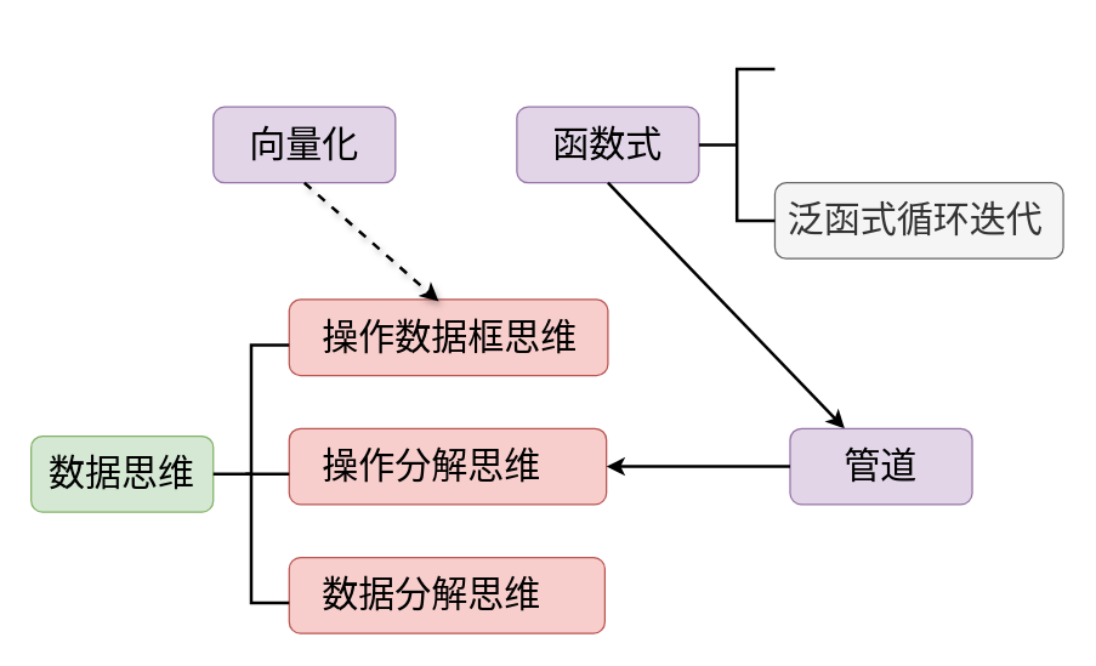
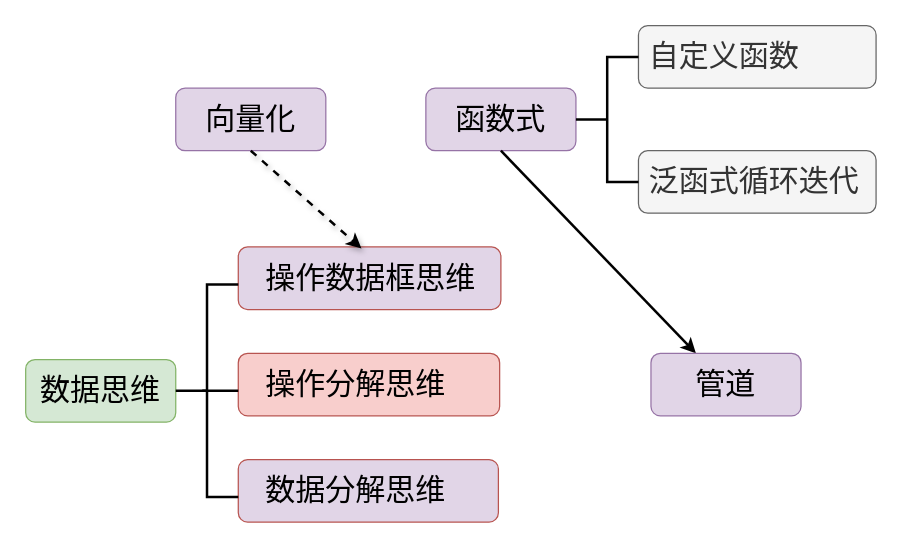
  <mxCell id="0" />
  <mxCell id="1" parent="0" />
  <mxCell id="2" value="&lt;font style=&quot;font-size: 24px&quot;&gt;数据思维&lt;/font&gt;" style="rounded=1;whiteSpace=wrap;html=1;fillColor=#d5e8d4;strokeColor=#82b366;" parent="1" vertex="1"><mxGeometry x="20" y="287" width="120" height="50" as="geometry" /></mxCell>
- <mxCell id="3" value="&lt;font style=&quot;font-size: 24px&quot;&gt;&amp;nbsp; &amp;nbsp;操作数据框思维&lt;/font&gt;" style="rounded=1;whiteSpace=wrap;html=1;fillColor=#f8cecc;strokeColor=#b85450;align=left;" parent="1" vertex="1"><mxGeometry x="190" y="197" width="210" height="50" as="geometry" /></mxCell>
+ <mxCell id="3" value="&lt;font style=&quot;font-size: 24px&quot;&gt;&amp;nbsp; &amp;nbsp;操作数据框思维&lt;/font&gt;" style="rounded=1;whiteSpace=wrap;html=1;fillColor=#e1d5e7;strokeColor=#b85450;align=left;" parent="1" vertex="1"><mxGeometry x="190" y="197" width="210" height="50" as="geometry" /></mxCell>
  <mxCell id="4" value="&lt;font style=&quot;font-size: 24px&quot;&gt;&amp;nbsp; &amp;nbsp;操作分解思维&lt;/font&gt;" style="rounded=1;whiteSpace=wrap;html=1;align=left;fillColor=#f8cecc;strokeColor=#b85450;" parent="1" vertex="1"><mxGeometry x="190" y="282" width="209" height="50" as="geometry" /></mxCell>
- <mxCell id="5" value="&lt;font style=&quot;font-size: 24px&quot;&gt;&amp;nbsp; &amp;nbsp;数据分解思维&lt;/font&gt;" style="rounded=1;whiteSpace=wrap;html=1;align=left;fillColor=#f8cecc;strokeColor=#b85450;" parent="1" vertex="1"><mxGeometry x="190" y="367" width="208" height="50" as="geometry" /></mxCell>
+ <mxCell id="5" value="&lt;font style=&quot;font-size: 24px&quot;&gt;&amp;nbsp; &amp;nbsp;数据分解思维&lt;/font&gt;" style="rounded=1;whiteSpace=wrap;html=1;align=left;fillColor=#e1d5e7;strokeColor=#b85450;" parent="1" vertex="1"><mxGeometry x="190" y="367" width="208" height="50" as="geometry" /></mxCell>
  <mxCell id="6" value="" style="strokeWidth=2;html=1;shape=mxgraph.flowchart.annotation_2;align=left;labelPosition=right;pointerEvents=1;" parent="1" vertex="1"><mxGeometry x="140" y="227" width="50" height="170" as="geometry" /></mxCell>
  <mxCell id="7" value="" style="endArrow=none;html=1;exitX=0.424;exitY=0.5;exitDx=0;exitDy=0;exitPerimeter=0;strokeWidth=2;" parent="1" source="6" edge="1"><mxGeometry width="50" height="50" relative="1" as="geometry"><mxPoint x="330" y="357" as="sourcePoint" /><mxPoint x="190" y="312" as="targetPoint" /></mxGeometry></mxCell>
  <mxCell id="8" value="&lt;font style=&quot;font-size: 24px&quot;&gt;向量化&lt;/font&gt;" style="rounded=1;whiteSpace=wrap;html=1;fillColor=#e1d5e7;strokeColor=#9673a6;" parent="1" vertex="1"><mxGeometry x="140" y="70" width="120" height="50" as="geometry" /></mxCell>
  <mxCell id="9" value="&lt;font style=&quot;font-size: 24px&quot;&gt;&amp;nbsp;泛函式循环迭代&lt;/font&gt;" style="rounded=1;whiteSpace=wrap;html=1;fillColor=#f5f5f5;strokeColor=#666666;fontColor=#333333;align=left;" parent="1" vertex="1"><mxGeometry x="510" y="120" width="190" height="50" as="geometry" /></mxCell>
  <mxCell id="10" value="" style="endArrow=classic;html=1;strokeWidth=2;exitX=0.5;exitY=1;exitDx=0;exitDy=0;shadow=1;entryX=0.469;entryY=0.024;entryDx=0;entryDy=0;entryPerimeter=0;dashed=1;" parent="1" source="8" target="3" edge="1"><mxGeometry width="50" height="50" relative="1" as="geometry"><mxPoint x="330" y="180" as="sourcePoint" /><mxPoint x="295" y="197" as="targetPoint" /></mxGeometry></mxCell>
  <mxCell id="11" value="&lt;font style=&quot;font-size: 24px&quot;&gt;函数式&lt;/font&gt;" style="rounded=1;whiteSpace=wrap;html=1;fillColor=#e1d5e7;strokeColor=#9673a6;" parent="1" vertex="1"><mxGeometry x="340" y="70" width="120" height="50" as="geometry" /></mxCell>
  <mxCell id="12" value="" style="endArrow=classic;html=1;strokeWidth=2;exitX=0.5;exitY=1;exitDx=0;exitDy=0;" parent="1" target="15" edge="1" source="11"><mxGeometry width="50" height="50" relative="1" as="geometry"><mxPoint x="415" y="120" as="sourcePoint" /><mxPoint x="295" y="198" as="targetPoint" /></mxGeometry></mxCell>
+ <mxCell id="13" value="&lt;font style=&quot;font-size: 24px&quot;&gt;&amp;nbsp;自定义函数&lt;/font&gt;" style="rounded=1;whiteSpace=wrap;html=1;fillColor=#f5f5f5;strokeColor=#666666;fontColor=#333333;align=left;" parent="1" vertex="1"><mxGeometry x="510" y="20" width="190" height="50" as="geometry" /></mxCell>
  <mxCell id="14" value="" style="strokeWidth=2;html=1;shape=mxgraph.flowchart.annotation_2;align=left;labelPosition=right;pointerEvents=1;" parent="1" vertex="1"><mxGeometry x="460" y="45" width="50" height="100" as="geometry" /></mxCell>
  <mxCell id="15" value="&lt;font style=&quot;font-size: 24px&quot;&gt;管道&lt;/font&gt;" style="rounded=1;whiteSpace=wrap;html=1;fillColor=#e1d5e7;strokeColor=#9673a6;" vertex="1" parent="1"><mxGeometry x="520" y="282" width="120" height="50" as="geometry" /></mxCell>
- <mxCell id="16" value="" style="endArrow=classic;html=1;exitX=0;exitY=0.5;exitDx=0;exitDy=0;entryX=1;entryY=0.5;entryDx=0;entryDy=0;strokeWidth=2;" edge="1" parent="1" source="15" target="4"><mxGeometry width="50" height="50" relative="1" as="geometry"><mxPoint x="326" y="300" as="sourcePoint" /><mxPoint x="376" y="250" as="targetPoint" /></mxGeometry></mxCell>
